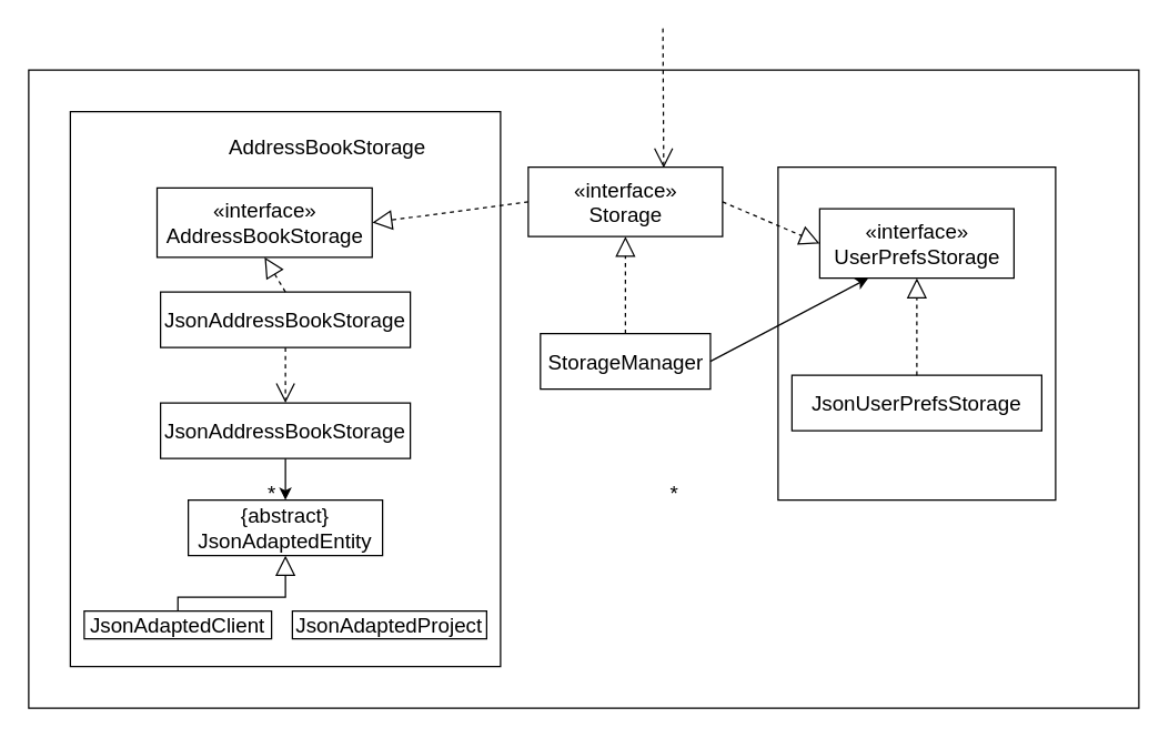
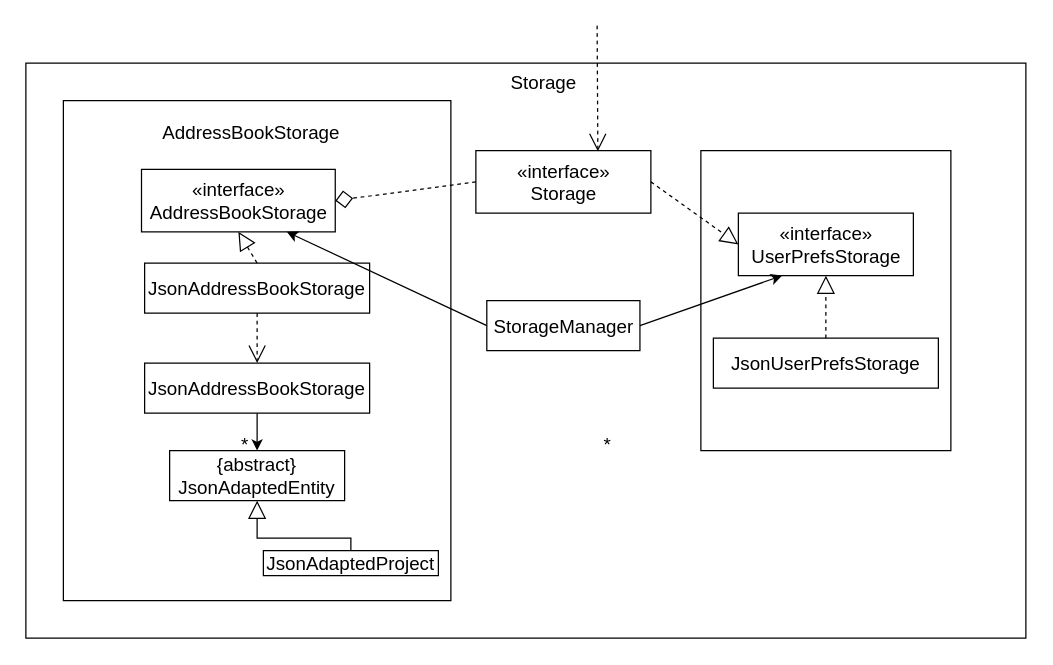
  <mxCell id="0" />
  <mxCell id="1" parent="0" />
  <mxCell id="2" value="" style="rounded=0;whiteSpace=wrap;html=1;fillColor=none;" parent="1" vertex="1"><mxGeometry y="50" width="800" height="460" as="geometry" x="20" /></mxCell>
  <mxCell id="3" value="" style="rounded=0;whiteSpace=wrap;html=1;fillColor=none;" parent="1" vertex="1"><mxGeometry x="50" y="80" width="310" height="400" as="geometry" /></mxCell>
  <mxCell id="4" value="" style="rounded=0;whiteSpace=wrap;html=1;fillColor=none;" parent="1" vertex="1"><mxGeometry x="560" y="120" width="200" height="240" as="geometry" /></mxCell>
- <mxCell id="6" value="AddressBookStorage" style="text;html=1;align=center;verticalAlign=middle;resizable=0;points=[];autosize=1;strokeColor=none;fillColor=none;fontSize=15;" parent="1" vertex="1"><mxGeometry x="150" y="90" width="170" height="30" as="geometry" /></mxCell>
+ <mxCell id="5" value="&lt;font style=&quot;font-size: 15px;&quot;&gt;Storage&lt;/font&gt;" style="text;html=1;align=center;verticalAlign=middle;resizable=0;points=[];autosize=1;strokeColor=none;fillColor=none;" parent="1" vertex="1"><mxGeometry x="394" y="50" width="80" height="30" as="geometry" /></mxCell>
+ <mxCell id="6" value="AddressBookStorage" style="text;html=1;align=center;verticalAlign=middle;resizable=0;points=[];autosize=1;strokeColor=none;fillColor=none;fontSize=15;" parent="1" vertex="1"><mxGeometry x="115" y="90" width="170" height="30" as="geometry" /></mxCell>
  <mxCell id="7" value="«interface»&lt;br&gt;AddressBookStorage" style="html=1;fontSize=15;fillColor=none;" parent="1" vertex="1"><mxGeometry x="112.5" y="135" width="155" height="50" as="geometry" /></mxCell>
  <mxCell id="8" value="" style="endArrow=open;endSize=12;dashed=1;html=1;rounded=0;fontSize=15;entryX=0.697;entryY=0.012;entryDx=0;entryDy=0;entryPerimeter=0;" parent="1" target="9" edge="1"><mxGeometry x="-0.385" y="40" width="160" relative="1" as="geometry"><mxPoint x="477" y="20" as="sourcePoint" /><mxPoint x="477" y="150" as="targetPoint" /><mxPoint as="offset" /></mxGeometry></mxCell>
  <mxCell id="9" value="«interface»&lt;br&gt;Storage" style="html=1;fontSize=15;fillColor=none;" parent="1" vertex="1"><mxGeometry x="380" y="120" width="140" height="50" as="geometry" /></mxCell>
- <mxCell id="10" value="«interface»&lt;br&gt;UserPrefsStorage" style="html=1;fontSize=15;fillColor=none;" parent="1" vertex="1"><mxGeometry x="590" y="150" width="140" height="50" as="geometry" /></mxCell>
- <mxCell id="11" value="" style="endArrow=block;dashed=1;endFill=0;endSize=12;html=1;rounded=0;fontSize=15;entryX=1;entryY=0.5;entryDx=0;entryDy=0;exitX=0;exitY=0.5;exitDx=0;exitDy=0;" parent="1" source="9" target="7" edge="1"><mxGeometry width="160" relative="1" as="geometry"><mxPoint x="310" y="280" as="sourcePoint" /><mxPoint x="470" y="280" as="targetPoint" /></mxGeometry></mxCell>
+ <mxCell id="10" value="«interface»&lt;br&gt;UserPrefsStorage" style="html=1;fontSize=15;fillColor=none;" parent="1" vertex="1"><mxGeometry x="590" y="170" width="140" height="50" as="geometry" /></mxCell>
+ <mxCell id="11" value="" style="endArrow=diamond;dashed=1;endFill=0;endSize=12;html=1;rounded=0;fontSize=15;entryX=1;entryY=0.5;entryDx=0;entryDy=0;exitX=0;exitY=0.5;exitDx=0;exitDy=0;" parent="1" source="9" target="7" edge="1"><mxGeometry width="160" relative="1" as="geometry"><mxPoint x="310" y="280" as="sourcePoint" /><mxPoint x="470" y="280" as="targetPoint" /></mxGeometry></mxCell>
  <mxCell id="12" value="" style="endArrow=block;dashed=1;endFill=0;endSize=12;html=1;rounded=0;fontSize=15;entryX=0;entryY=0.5;entryDx=0;entryDy=0;exitX=1;exitY=0.5;exitDx=0;exitDy=0;" parent="1" source="9" target="10" edge="1"><mxGeometry width="160" relative="1" as="geometry"><mxPoint x="390" y="185" as="sourcePoint" /><mxPoint x="310" y="185" as="targetPoint" /></mxGeometry></mxCell>
  <mxCell id="13" value="StorageManager" style="html=1;fontSize=15;fillColor=none;" parent="1" vertex="1"><mxGeometry x="388.75" y="240" width="122.5" height="40" as="geometry" /></mxCell>
- <mxCell id="14" value="" style="endArrow=block;dashed=1;endFill=0;endSize=12;html=1;rounded=0;fontSize=15;entryX=0.5;entryY=1;entryDx=0;entryDy=0;exitX=0.5;exitY=0;exitDx=0;exitDy=0;" parent="1" source="13" target="9" edge="1"><mxGeometry width="160" relative="1" as="geometry"><mxPoint x="390" y="185" as="sourcePoint" /><mxPoint x="310" y="185" as="targetPoint" /></mxGeometry></mxCell>
+ <mxCell id="15" value="" style="endArrow=classic;html=1;rounded=0;fontSize=15;entryX=0.75;entryY=1;entryDx=0;entryDy=0;exitX=0;exitY=0.5;exitDx=0;exitDy=0;" parent="1" source="13" target="7" edge="1"><mxGeometry width="50" height="50" relative="1" as="geometry"><mxPoint x="360" y="340" as="sourcePoint" /><mxPoint x="410" y="290" as="targetPoint" /></mxGeometry></mxCell>
  <mxCell id="16" value="" style="endArrow=classic;html=1;rounded=0;fontSize=15;entryX=0.25;entryY=1;entryDx=0;entryDy=0;exitX=1;exitY=0.5;exitDx=0;exitDy=0;" parent="1" source="13" target="10" edge="1"><mxGeometry width="50" height="50" relative="1" as="geometry"><mxPoint x="397.5" y="275" as="sourcePoint" /><mxPoint x="275" y="210" as="targetPoint" /></mxGeometry></mxCell>
  <mxCell id="17" value="JsonUserPrefsStorage" style="rounded=0;whiteSpace=wrap;html=1;fontSize=15;fillColor=none;" parent="1" vertex="1"><mxGeometry x="570" y="270" width="180" height="40" as="geometry" /></mxCell>
  <mxCell id="18" value="" style="endArrow=block;dashed=1;endFill=0;endSize=12;html=1;rounded=0;fontSize=15;entryX=0.5;entryY=1;entryDx=0;entryDy=0;exitX=0.5;exitY=0;exitDx=0;exitDy=0;" parent="1" source="17" target="10" edge="1"><mxGeometry width="160" relative="1" as="geometry"><mxPoint x="310" y="310" as="sourcePoint" /><mxPoint x="470" y="310" as="targetPoint" /></mxGeometry></mxCell>
  <mxCell id="19" value="JsonAddressBookStorage" style="rounded=0;whiteSpace=wrap;html=1;fontSize=15;fillColor=none;movable=1;resizable=1;rotatable=1;deletable=1;editable=1;connectable=1;" parent="1" vertex="1"><mxGeometry x="115" y="210" width="180" height="40" as="geometry" /></mxCell>
  <mxCell id="20" value="" style="endArrow=block;dashed=1;endFill=0;endSize=12;html=1;rounded=0;fontSize=15;entryX=0.5;entryY=1;entryDx=0;entryDy=0;movable=1;resizable=1;rotatable=1;deletable=1;editable=1;connectable=1;exitX=0.5;exitY=0;exitDx=0;exitDy=0;" parent="1" source="19" target="7" edge="1"><mxGeometry width="160" relative="1" as="geometry"><mxPoint x="205" y="270" as="sourcePoint" /><mxPoint x="205" y="230" as="targetPoint" /></mxGeometry></mxCell>
  <mxCell id="21" style="edgeStyle=orthogonalEdgeStyle;rounded=0;orthogonalLoop=1;jettySize=auto;html=1;entryX=0.5;entryY=0;entryDx=0;entryDy=0;fontSize=15;" parent="1" source="22" target="30" edge="1"><mxGeometry relative="1" as="geometry" /></mxCell>
  <mxCell id="22" value="JsonAddressBookStorage" style="rounded=0;whiteSpace=wrap;html=1;fontSize=15;fillColor=none;movable=1;resizable=1;rotatable=1;deletable=1;editable=1;connectable=1;" parent="1" vertex="1"><mxGeometry x="115" y="290" width="180" height="40" as="geometry" /></mxCell>
  <mxCell id="23" value="" style="endArrow=open;endSize=12;dashed=1;html=1;rounded=0;fontSize=15;exitX=0.5;exitY=1;exitDx=0;exitDy=0;entryX=0.5;entryY=0;entryDx=0;entryDy=0;" parent="1" source="19" target="22" edge="1"><mxGeometry x="-0.2" y="30" width="160" relative="1" as="geometry"><mxPoint x="285" y="310" as="sourcePoint" /><mxPoint x="445" y="310" as="targetPoint" /><mxPoint as="offset" /></mxGeometry></mxCell>
+ <mxCell id="24" style="edgeStyle=orthogonalEdgeStyle;rounded=0;orthogonalLoop=1;jettySize=auto;html=1;exitX=0.5;exitY=0;exitDx=0;exitDy=0;entryX=0.5;entryY=1;entryDx=0;entryDy=0;endArrow=block;endFill=0;endSize=12;" edge="1" parent="1" source="25" target="30"><mxGeometry relative="1" as="geometry"><mxPoint x="210" y="410" as="targetPoint" /><Array as="points"><mxPoint x="280" y="430" /><mxPoint x="205" y="430" /></Array></mxGeometry></mxCell>
  <mxCell id="25" value="JsonAdaptedProject" style="rounded=0;whiteSpace=wrap;html=1;fontSize=15;fillColor=none;movable=1;resizable=1;rotatable=1;deletable=1;editable=1;connectable=1;" parent="1" vertex="1"><mxGeometry x="210" y="440" width="140" height="20" as="geometry" /></mxCell>
- <mxCell id="26" style="edgeStyle=orthogonalEdgeStyle;rounded=0;orthogonalLoop=1;jettySize=auto;html=1;exitX=0.5;exitY=0;exitDx=0;exitDy=0;entryX=0.5;entryY=1;entryDx=0;entryDy=0;endArrow=block;endFill=0;endSize=12;" edge="1" parent="1" source="27" target="30"><mxGeometry relative="1" as="geometry"><Array as="points"><mxPoint x="128" y="430" /><mxPoint x="205" y="430" /></Array></mxGeometry></mxCell>
- <mxCell id="27" value="JsonAdaptedClient" style="rounded=0;whiteSpace=wrap;html=1;fontSize=15;fillColor=none;movable=1;resizable=1;rotatable=1;deletable=1;editable=1;connectable=1;" parent="1" vertex="1"><mxGeometry x="60" y="440" width="135" height="20" as="geometry" /></mxCell>
  <mxCell id="28" value="*" style="text;html=1;align=center;verticalAlign=middle;resizable=0;points=[];autosize=1;strokeColor=none;fillColor=none;fontSize=15;" parent="1" vertex="1"><mxGeometry x="180" y="340" width="30" height="30" as="geometry" /></mxCell>
  <mxCell id="29" value="*" style="text;html=1;align=center;verticalAlign=middle;resizable=0;points=[];autosize=1;strokeColor=none;fillColor=none;fontSize=15;" parent="1" vertex="1"><mxGeometry x="470" y="340" width="30" height="30" as="geometry" /></mxCell>
  <mxCell id="30" value="{abstract}&lt;br&gt;JsonAdaptedEntity" style="rounded=0;whiteSpace=wrap;html=1;fontSize=15;fillColor=none;movable=1;resizable=1;rotatable=1;deletable=1;editable=1;connectable=1;" vertex="1" parent="1"><mxGeometry x="135" y="360" width="140" height="40" as="geometry" /></mxCell>
